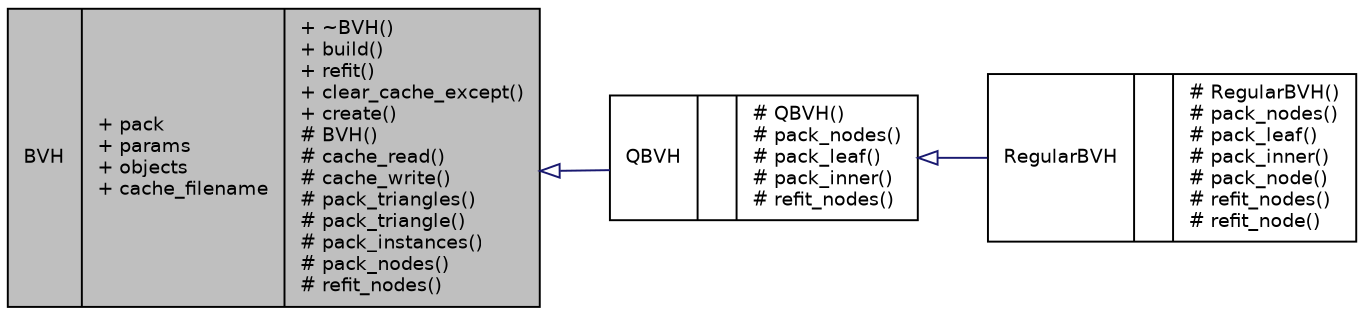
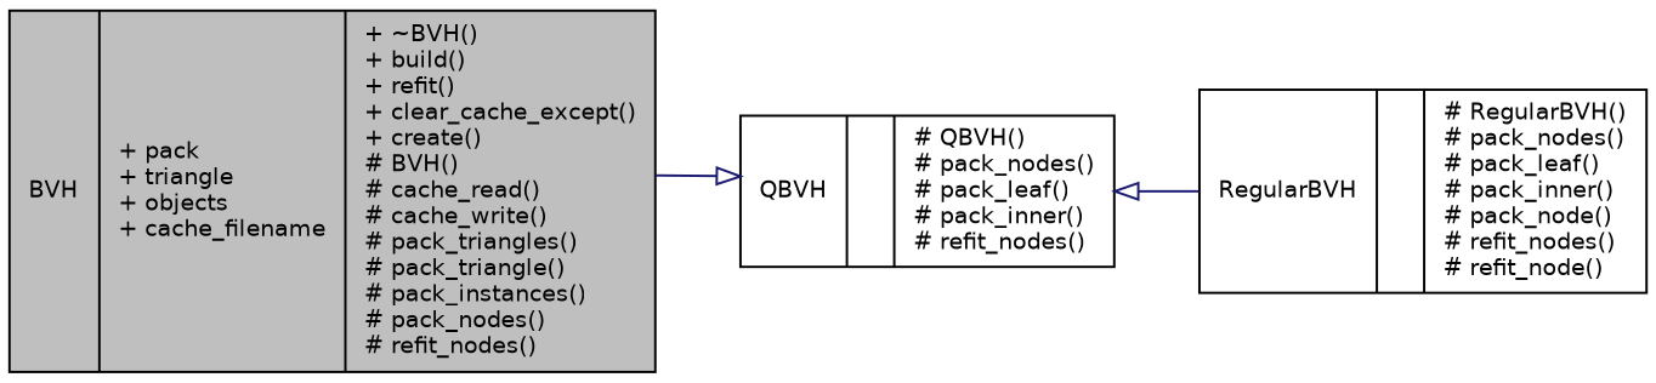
  digraph {
    rankdir=LR
    node [color=black fillcolor=white fontname=Helvetica fontsize=10 shape=record style=filled]
    edge [arrowtail=empty color=midnightblue dir=back fontname=Helvetica fontsize=10 labelfontname=Helvetica labelfontsize=10 style=solid]
-   n1 [fillcolor=grey75 fontcolor=black height=0.2 label="{BVH\n|+ pack\l+ params\l+ objects\l+ cache_filename\l|+ ~BVH()\l+ build()\l+ refit()\l+ clear_cache_except()\l+ create()\l# BVH()\l# cache_read()\l# cache_write()\l# pack_triangles()\l# pack_triangle()\l# pack_instances()\l# pack_nodes()\l# refit_nodes()\l}" width=0.4]
+   n1 [fillcolor=grey75 fontcolor=black height=0.2 label="{BVH\n|+ pack\l+ triangle\l+ objects\l+ cache_filename\l|+ ~BVH()\l+ build()\l+ refit()\l+ clear_cache_except()\l+ create()\l# BVH()\l# cache_read()\l# cache_write()\l# pack_triangles()\l# pack_triangle()\l# pack_instances()\l# pack_nodes()\l# refit_nodes()\l}" width=0.4]
    n2 [height=0.2 label="{QBVH\n||# QBVH()\l# pack_nodes()\l# pack_leaf()\l# pack_inner()\l# refit_nodes()\l}" width=0.4]
    n3 [height=0.2 label="{RegularBVH\n||# RegularBVH()\l# pack_nodes()\l# pack_leaf()\l# pack_inner()\l# pack_node()\l# refit_nodes()\l# refit_node()\l}" width=0.4]
-   n1 -> n2
+   n2 -> n1
    n2 -> n3
  }
